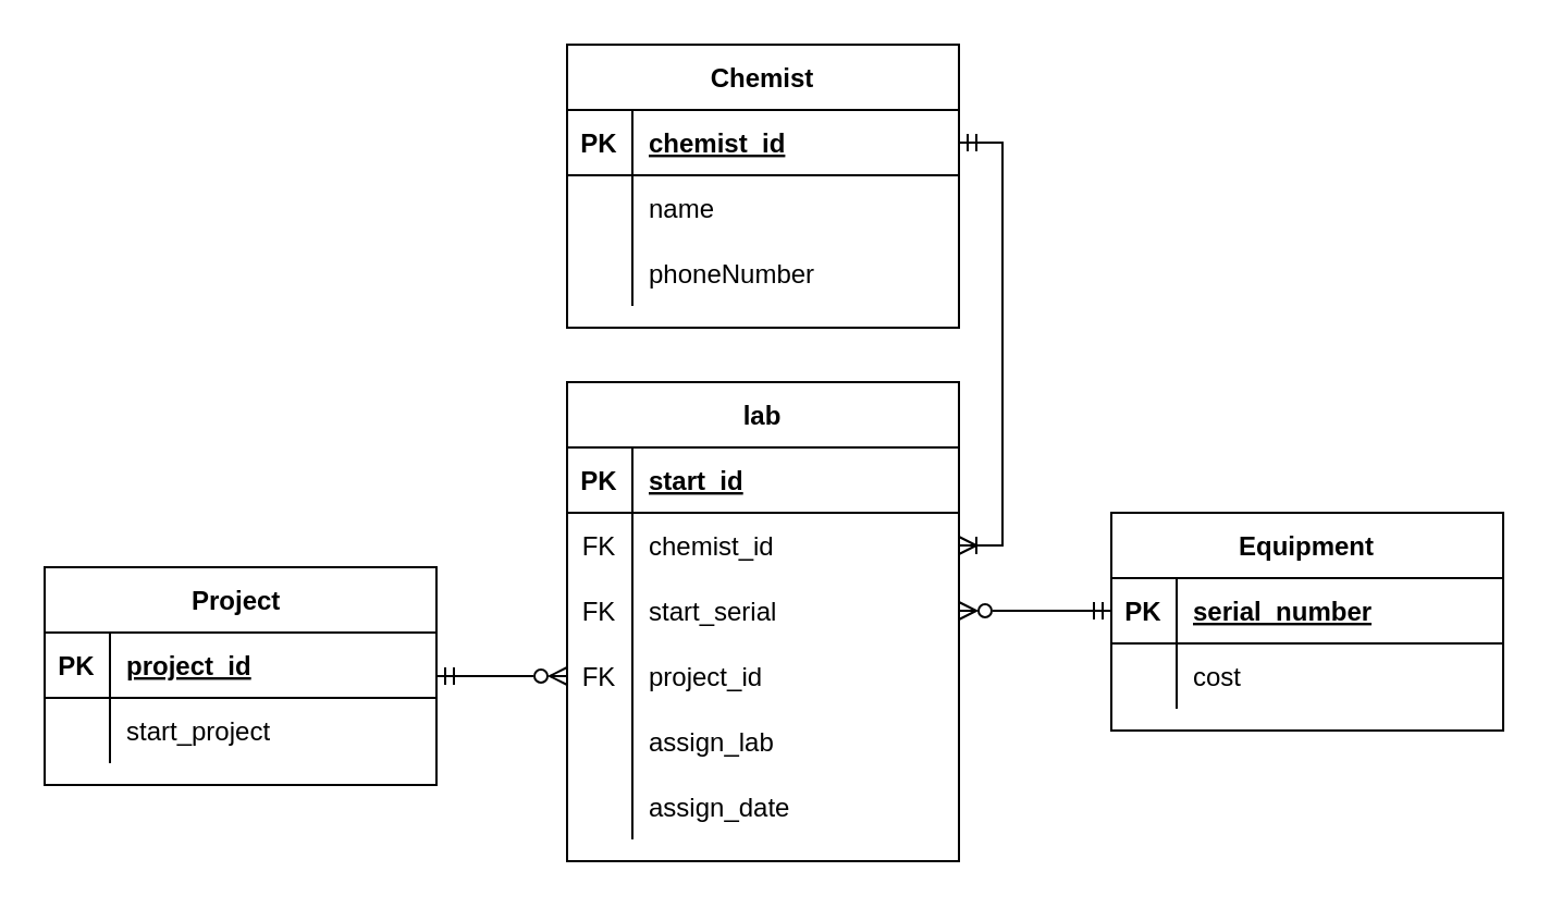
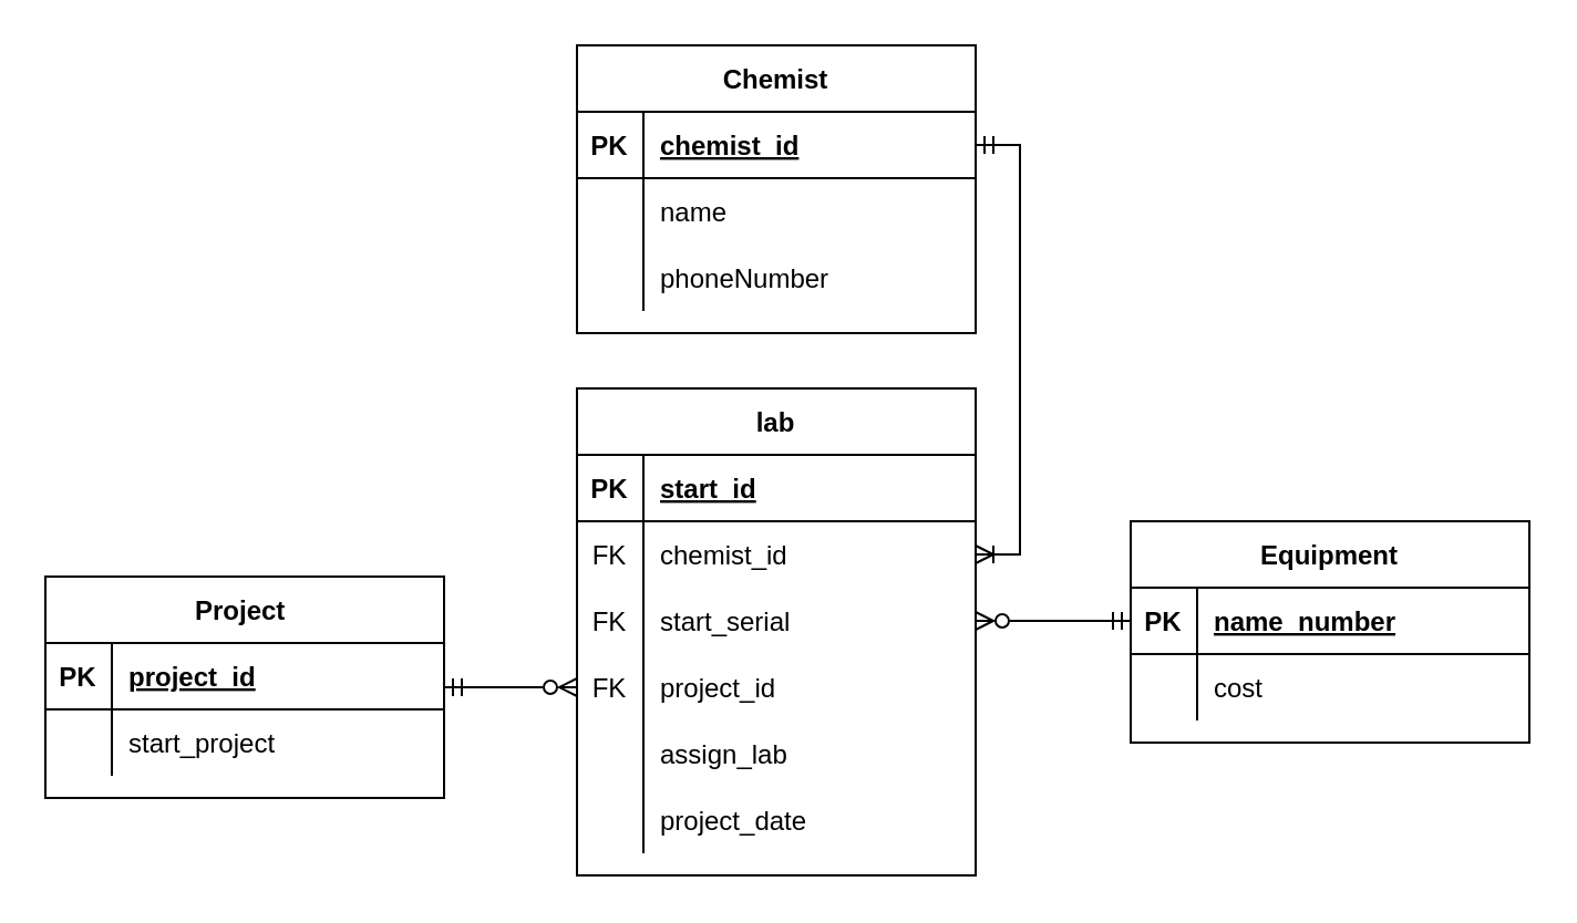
  <mxCell id="0" />
  <mxCell id="1" parent="0" />
  <mxCell id="2" value="Chemist" style="shape=table;startSize=30;container=1;collapsible=1;childLayout=tableLayout;fixedRows=1;rowLines=0;fontStyle=1;align=center;resizeLast=1;" vertex="1" parent="1"><mxGeometry x="260" y="20" width="180" height="130" as="geometry" /></mxCell>
  <mxCell id="3" value="" style="shape=tableRow;horizontal=0;startSize=0;swimlaneHead=0;swimlaneBody=0;fillColor=none;collapsible=0;dropTarget=0;points=[[0,0.5],[1,0.5]];portConstraint=eastwest;top=0;left=0;right=0;bottom=1;" vertex="1" parent="2"><mxGeometry y="30" width="180" height="30" as="geometry" /></mxCell>
  <mxCell id="4" value="PK" style="shape=partialRectangle;connectable=0;fillColor=none;top=0;left=0;bottom=0;right=0;fontStyle=1;overflow=hidden;" vertex="1" parent="3"><mxGeometry width="30" height="30" as="geometry"><mxRectangle width="30" height="30" as="alternateBounds" /></mxGeometry></mxCell>
  <mxCell id="5" value="chemist_id" style="shape=partialRectangle;connectable=0;fillColor=none;top=0;left=0;bottom=0;right=0;align=left;spacingLeft=6;fontStyle=5;overflow=hidden;" vertex="1" parent="3"><mxGeometry x="30" width="150" height="30" as="geometry"><mxRectangle width="150" height="30" as="alternateBounds" /></mxGeometry></mxCell>
  <mxCell id="6" value="" style="shape=tableRow;horizontal=0;startSize=0;swimlaneHead=0;swimlaneBody=0;fillColor=none;collapsible=0;dropTarget=0;points=[[0,0.5],[1,0.5]];portConstraint=eastwest;top=0;left=0;right=0;bottom=0;" vertex="1" parent="2"><mxGeometry y="60" width="180" height="30" as="geometry" /></mxCell>
  <mxCell id="7" value="" style="shape=partialRectangle;connectable=0;fillColor=none;top=0;left=0;bottom=0;right=0;editable=1;overflow=hidden;" vertex="1" parent="6"><mxGeometry width="30" height="30" as="geometry"><mxRectangle width="30" height="30" as="alternateBounds" /></mxGeometry></mxCell>
  <mxCell id="8" value="name" style="shape=partialRectangle;connectable=0;fillColor=none;top=0;left=0;bottom=0;right=0;align=left;spacingLeft=6;overflow=hidden;" vertex="1" parent="6"><mxGeometry x="30" width="150" height="30" as="geometry"><mxRectangle width="150" height="30" as="alternateBounds" /></mxGeometry></mxCell>
  <mxCell id="9" value="" style="shape=tableRow;horizontal=0;startSize=0;swimlaneHead=0;swimlaneBody=0;fillColor=none;collapsible=0;dropTarget=0;points=[[0,0.5],[1,0.5]];portConstraint=eastwest;top=0;left=0;right=0;bottom=0;" vertex="1" parent="2"><mxGeometry y="90" width="180" height="30" as="geometry" /></mxCell>
  <mxCell id="10" value="" style="shape=partialRectangle;connectable=0;fillColor=none;top=0;left=0;bottom=0;right=0;editable=1;overflow=hidden;" vertex="1" parent="9"><mxGeometry width="30" height="30" as="geometry"><mxRectangle width="30" height="30" as="alternateBounds" /></mxGeometry></mxCell>
  <mxCell id="11" value="phoneNumber" style="shape=partialRectangle;connectable=0;fillColor=none;top=0;left=0;bottom=0;right=0;align=left;spacingLeft=6;overflow=hidden;" vertex="1" parent="9"><mxGeometry x="30" width="150" height="30" as="geometry"><mxRectangle width="150" height="30" as="alternateBounds" /></mxGeometry></mxCell>
  <mxCell id="12" style="edgeStyle=orthogonalEdgeStyle;rounded=0;orthogonalLoop=1;jettySize=auto;html=1;entryX=0;entryY=0.5;entryDx=0;entryDy=0;endArrow=ERzeroToMany;endFill=0;startArrow=ERmandOne;startFill=0;" edge="1" parent="1" source="13" target="37"><mxGeometry relative="1" as="geometry" /></mxCell>
  <mxCell id="13" value="Project " style="shape=table;startSize=30;container=1;collapsible=1;childLayout=tableLayout;fixedRows=1;rowLines=0;fontStyle=1;align=center;resizeLast=1;" vertex="1" parent="1"><mxGeometry x="20" y="260" width="180" height="100" as="geometry" /></mxCell>
  <mxCell id="14" value="" style="shape=tableRow;horizontal=0;startSize=0;swimlaneHead=0;swimlaneBody=0;fillColor=none;collapsible=0;dropTarget=0;points=[[0,0.5],[1,0.5]];portConstraint=eastwest;top=0;left=0;right=0;bottom=1;" vertex="1" parent="13"><mxGeometry y="30" width="180" height="30" as="geometry" /></mxCell>
  <mxCell id="15" value="PK" style="shape=partialRectangle;connectable=0;fillColor=none;top=0;left=0;bottom=0;right=0;fontStyle=1;overflow=hidden;" vertex="1" parent="14"><mxGeometry width="30" height="30" as="geometry"><mxRectangle width="30" height="30" as="alternateBounds" /></mxGeometry></mxCell>
  <mxCell id="16" value="project_id" style="shape=partialRectangle;connectable=0;fillColor=none;top=0;left=0;bottom=0;right=0;align=left;spacingLeft=6;fontStyle=5;overflow=hidden;" vertex="1" parent="14"><mxGeometry x="30" width="150" height="30" as="geometry"><mxRectangle width="150" height="30" as="alternateBounds" /></mxGeometry></mxCell>
  <mxCell id="17" value="" style="shape=tableRow;horizontal=0;startSize=0;swimlaneHead=0;swimlaneBody=0;fillColor=none;collapsible=0;dropTarget=0;points=[[0,0.5],[1,0.5]];portConstraint=eastwest;top=0;left=0;right=0;bottom=0;" vertex="1" parent="13"><mxGeometry y="60" width="180" height="30" as="geometry" /></mxCell>
  <mxCell id="18" value="" style="shape=partialRectangle;connectable=0;fillColor=none;top=0;left=0;bottom=0;right=0;editable=1;overflow=hidden;" vertex="1" parent="17"><mxGeometry width="30" height="30" as="geometry"><mxRectangle width="30" height="30" as="alternateBounds" /></mxGeometry></mxCell>
  <mxCell id="19" value="start_project" style="shape=partialRectangle;connectable=0;fillColor=none;top=0;left=0;bottom=0;right=0;align=left;spacingLeft=6;overflow=hidden;" vertex="1" parent="17"><mxGeometry x="30" width="150" height="30" as="geometry"><mxRectangle width="150" height="30" as="alternateBounds" /></mxGeometry></mxCell>
  <mxCell id="20" value="Equipment" style="shape=table;startSize=30;container=1;collapsible=1;childLayout=tableLayout;fixedRows=1;rowLines=0;fontStyle=1;align=center;resizeLast=1;" vertex="1" parent="1"><mxGeometry x="510" y="235" width="180" height="100" as="geometry" /></mxCell>
  <mxCell id="21" value="" style="shape=tableRow;horizontal=0;startSize=0;swimlaneHead=0;swimlaneBody=0;fillColor=none;collapsible=0;dropTarget=0;points=[[0,0.5],[1,0.5]];portConstraint=eastwest;top=0;left=0;right=0;bottom=1;" vertex="1" parent="20"><mxGeometry y="30" width="180" height="30" as="geometry" /></mxCell>
  <mxCell id="22" value="PK" style="shape=partialRectangle;connectable=0;fillColor=none;top=0;left=0;bottom=0;right=0;fontStyle=1;overflow=hidden;" vertex="1" parent="21"><mxGeometry width="30" height="30" as="geometry"><mxRectangle width="30" height="30" as="alternateBounds" /></mxGeometry></mxCell>
- <mxCell id="23" value="serial_number" style="shape=partialRectangle;connectable=0;fillColor=none;top=0;left=0;bottom=0;right=0;align=left;spacingLeft=6;fontStyle=5;overflow=hidden;" vertex="1" parent="21"><mxGeometry x="30" width="150" height="30" as="geometry"><mxRectangle width="150" height="30" as="alternateBounds" /></mxGeometry></mxCell>
+ <mxCell id="23" value="name_number" style="shape=partialRectangle;connectable=0;fillColor=none;top=0;left=0;bottom=0;right=0;align=left;spacingLeft=6;fontStyle=5;overflow=hidden;" vertex="1" parent="21"><mxGeometry x="30" width="150" height="30" as="geometry"><mxRectangle width="150" height="30" as="alternateBounds" /></mxGeometry></mxCell>
  <mxCell id="24" value="" style="shape=tableRow;horizontal=0;startSize=0;swimlaneHead=0;swimlaneBody=0;fillColor=none;collapsible=0;dropTarget=0;points=[[0,0.5],[1,0.5]];portConstraint=eastwest;top=0;left=0;right=0;bottom=0;" vertex="1" parent="20"><mxGeometry y="60" width="180" height="30" as="geometry" /></mxCell>
  <mxCell id="25" value="" style="shape=partialRectangle;connectable=0;fillColor=none;top=0;left=0;bottom=0;right=0;editable=1;overflow=hidden;" vertex="1" parent="24"><mxGeometry width="30" height="30" as="geometry"><mxRectangle width="30" height="30" as="alternateBounds" /></mxGeometry></mxCell>
  <mxCell id="26" value="cost" style="shape=partialRectangle;connectable=0;fillColor=none;top=0;left=0;bottom=0;right=0;align=left;spacingLeft=6;overflow=hidden;" vertex="1" parent="24"><mxGeometry x="30" width="150" height="30" as="geometry"><mxRectangle width="150" height="30" as="alternateBounds" /></mxGeometry></mxCell>
  <mxCell id="27" value="lab" style="shape=table;startSize=30;container=1;collapsible=1;childLayout=tableLayout;fixedRows=1;rowLines=0;fontStyle=1;align=center;resizeLast=1;" vertex="1" parent="1"><mxGeometry x="260" y="175" width="180" height="220" as="geometry" /></mxCell>
  <mxCell id="28" value="" style="shape=tableRow;horizontal=0;startSize=0;swimlaneHead=0;swimlaneBody=0;fillColor=none;collapsible=0;dropTarget=0;points=[[0,0.5],[1,0.5]];portConstraint=eastwest;top=0;left=0;right=0;bottom=1;" vertex="1" parent="27"><mxGeometry y="30" width="180" height="30" as="geometry" /></mxCell>
  <mxCell id="29" value="PK" style="shape=partialRectangle;connectable=0;fillColor=none;top=0;left=0;bottom=0;right=0;fontStyle=1;overflow=hidden;" vertex="1" parent="28"><mxGeometry width="30" height="30" as="geometry"><mxRectangle width="30" height="30" as="alternateBounds" /></mxGeometry></mxCell>
  <mxCell id="30" value="start_id" style="shape=partialRectangle;connectable=0;fillColor=none;top=0;left=0;bottom=0;right=0;align=left;spacingLeft=6;fontStyle=5;overflow=hidden;" vertex="1" parent="28"><mxGeometry x="30" width="150" height="30" as="geometry"><mxRectangle width="150" height="30" as="alternateBounds" /></mxGeometry></mxCell>
  <mxCell id="31" value="" style="shape=tableRow;horizontal=0;startSize=0;swimlaneHead=0;swimlaneBody=0;fillColor=none;collapsible=0;dropTarget=0;points=[[0,0.5],[1,0.5]];portConstraint=eastwest;top=0;left=0;right=0;bottom=0;" vertex="1" parent="27"><mxGeometry y="60" width="180" height="30" as="geometry" /></mxCell>
  <mxCell id="32" value="FK" style="shape=partialRectangle;connectable=0;fillColor=none;top=0;left=0;bottom=0;right=0;editable=1;overflow=hidden;" vertex="1" parent="31"><mxGeometry width="30" height="30" as="geometry"><mxRectangle width="30" height="30" as="alternateBounds" /></mxGeometry></mxCell>
  <mxCell id="33" value="chemist_id" style="shape=partialRectangle;connectable=0;fillColor=none;top=0;left=0;bottom=0;right=0;align=left;spacingLeft=6;overflow=hidden;" vertex="1" parent="31"><mxGeometry x="30" width="150" height="30" as="geometry"><mxRectangle width="150" height="30" as="alternateBounds" /></mxGeometry></mxCell>
  <mxCell id="34" value="" style="shape=tableRow;horizontal=0;startSize=0;swimlaneHead=0;swimlaneBody=0;fillColor=none;collapsible=0;dropTarget=0;points=[[0,0.5],[1,0.5]];portConstraint=eastwest;top=0;left=0;right=0;bottom=0;" vertex="1" parent="27"><mxGeometry y="90" width="180" height="30" as="geometry" /></mxCell>
  <mxCell id="35" value="FK" style="shape=partialRectangle;connectable=0;fillColor=none;top=0;left=0;bottom=0;right=0;editable=1;overflow=hidden;" vertex="1" parent="34"><mxGeometry width="30" height="30" as="geometry"><mxRectangle width="30" height="30" as="alternateBounds" /></mxGeometry></mxCell>
  <mxCell id="36" value="start_serial" style="shape=partialRectangle;connectable=0;fillColor=none;top=0;left=0;bottom=0;right=0;align=left;spacingLeft=6;overflow=hidden;" vertex="1" parent="34"><mxGeometry x="30" width="150" height="30" as="geometry"><mxRectangle width="150" height="30" as="alternateBounds" /></mxGeometry></mxCell>
  <mxCell id="37" value="" style="shape=tableRow;horizontal=0;startSize=0;swimlaneHead=0;swimlaneBody=0;fillColor=none;collapsible=0;dropTarget=0;points=[[0,0.5],[1,0.5]];portConstraint=eastwest;top=0;left=0;right=0;bottom=0;" vertex="1" parent="27"><mxGeometry y="120" width="180" height="30" as="geometry" /></mxCell>
  <mxCell id="38" value="FK" style="shape=partialRectangle;connectable=0;fillColor=none;top=0;left=0;bottom=0;right=0;editable=1;overflow=hidden;" vertex="1" parent="37"><mxGeometry width="30" height="30" as="geometry"><mxRectangle width="30" height="30" as="alternateBounds" /></mxGeometry></mxCell>
  <mxCell id="39" value="project_id" style="shape=partialRectangle;connectable=0;fillColor=none;top=0;left=0;bottom=0;right=0;align=left;spacingLeft=6;overflow=hidden;" vertex="1" parent="37"><mxGeometry x="30" width="150" height="30" as="geometry"><mxRectangle width="150" height="30" as="alternateBounds" /></mxGeometry></mxCell>
  <mxCell id="40" style="shape=tableRow;horizontal=0;startSize=0;swimlaneHead=0;swimlaneBody=0;fillColor=none;collapsible=0;dropTarget=0;points=[[0,0.5],[1,0.5]];portConstraint=eastwest;top=0;left=0;right=0;bottom=0;" vertex="1" parent="27"><mxGeometry y="150" width="180" height="30" as="geometry" /></mxCell>
  <mxCell id="41" value="" style="shape=partialRectangle;connectable=0;fillColor=none;top=0;left=0;bottom=0;right=0;editable=1;overflow=hidden;" vertex="1" parent="40"><mxGeometry width="30" height="30" as="geometry"><mxRectangle width="30" height="30" as="alternateBounds" /></mxGeometry></mxCell>
  <mxCell id="42" value="assign_lab" style="shape=partialRectangle;connectable=0;fillColor=none;top=0;left=0;bottom=0;right=0;align=left;spacingLeft=6;overflow=hidden;" vertex="1" parent="40"><mxGeometry x="30" width="150" height="30" as="geometry"><mxRectangle width="150" height="30" as="alternateBounds" /></mxGeometry></mxCell>
  <mxCell id="43" style="shape=tableRow;horizontal=0;startSize=0;swimlaneHead=0;swimlaneBody=0;fillColor=none;collapsible=0;dropTarget=0;points=[[0,0.5],[1,0.5]];portConstraint=eastwest;top=0;left=0;right=0;bottom=0;" vertex="1" parent="27"><mxGeometry y="180" width="180" height="30" as="geometry" /></mxCell>
  <mxCell id="44" style="shape=partialRectangle;connectable=0;fillColor=none;top=0;left=0;bottom=0;right=0;editable=1;overflow=hidden;" vertex="1" parent="43"><mxGeometry width="30" height="30" as="geometry"><mxRectangle width="30" height="30" as="alternateBounds" /></mxGeometry></mxCell>
- <mxCell id="45" value="assign_date" style="shape=partialRectangle;connectable=0;fillColor=none;top=0;left=0;bottom=0;right=0;align=left;spacingLeft=6;overflow=hidden;" vertex="1" parent="43"><mxGeometry x="30" width="150" height="30" as="geometry"><mxRectangle width="150" height="30" as="alternateBounds" /></mxGeometry></mxCell>
+ <mxCell id="45" value="project_date" style="shape=partialRectangle;connectable=0;fillColor=none;top=0;left=0;bottom=0;right=0;align=left;spacingLeft=6;overflow=hidden;" vertex="1" parent="43"><mxGeometry x="30" width="150" height="30" as="geometry"><mxRectangle width="150" height="30" as="alternateBounds" /></mxGeometry></mxCell>
  <mxCell id="46" style="edgeStyle=orthogonalEdgeStyle;rounded=0;orthogonalLoop=1;jettySize=auto;html=1;startArrow=ERzeroToMany;startFill=0;endArrow=ERmandOne;endFill=0;entryX=0;entryY=0.5;entryDx=0;entryDy=0;" edge="1" parent="1" source="34" target="21"><mxGeometry relative="1" as="geometry"><mxPoint x="490" y="260" as="targetPoint" /></mxGeometry></mxCell>
  <mxCell id="47" style="edgeStyle=orthogonalEdgeStyle;rounded=0;orthogonalLoop=1;jettySize=auto;html=1;startArrow=ERoneToMany;startFill=0;endArrow=ERmandOne;endFill=0;entryX=1;entryY=0.5;entryDx=0;entryDy=0;" edge="1" parent="1" source="31" target="3"><mxGeometry relative="1" as="geometry"><mxPoint x="460" y="130" as="targetPoint" /><Array as="points"><mxPoint x="460" y="250" /><mxPoint x="460" y="65" /></Array></mxGeometry></mxCell>
